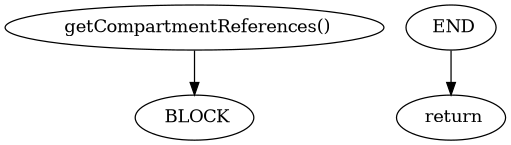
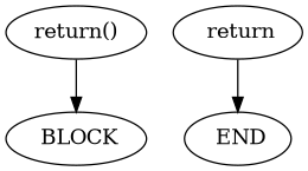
  digraph {
    edge [color=black]
-   n1 [label=" getCompartmentReferences()"]
+   n1 [label="return()"]
    n2 [label=" BLOCK"]
    n3 [label=" return"]
    n4 [label=" END"]
    n1 -> n2
-   n4 -> n3
+   n3 -> n4
  }
